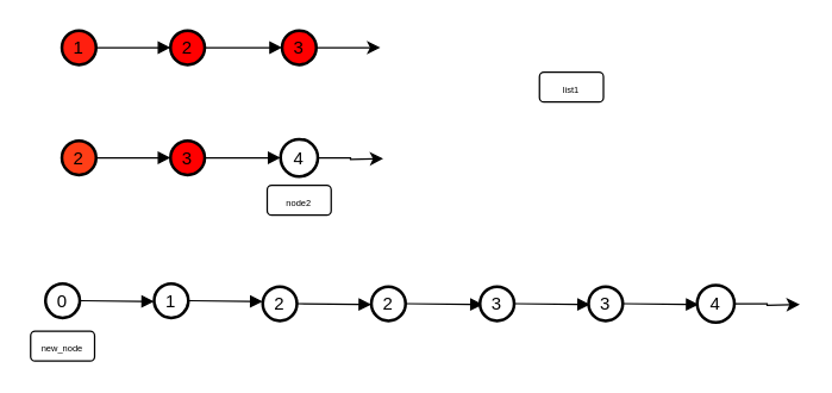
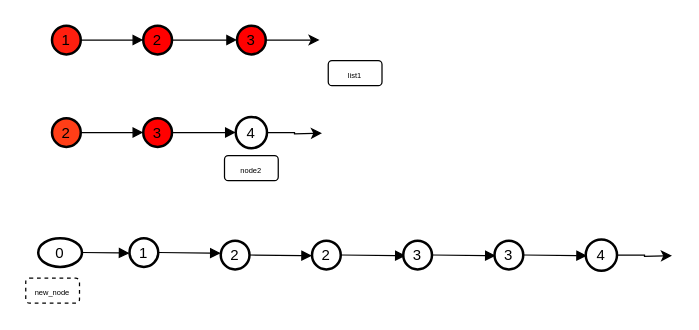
  <mxCell id="0" />
  <mxCell id="1" parent="0" />
  <mxCell id="2" value="1" style="ellipse;aspect=fixed;strokeWidth=2;whiteSpace=wrap;fillColor=#FF1F0F;" parent="1" vertex="1"><mxGeometry width="23" height="23" as="geometry" x="41" y="20" /></mxCell>
  <mxCell id="3" value="2" style="ellipse;aspect=fixed;strokeWidth=2;whiteSpace=wrap;fillColor=#FF0000;" parent="1" vertex="1"><mxGeometry x="114" width="23" height="23" as="geometry" y="20" /></mxCell>
  <mxCell id="4" style="edgeStyle=orthogonalEdgeStyle;rounded=0;orthogonalLoop=1;jettySize=auto;html=1;" edge="1" parent="1" source="5"><mxGeometry relative="1" as="geometry"><mxPoint x="255.048" y="31.5" as="targetPoint" /></mxGeometry></mxCell>
  <mxCell id="5" value="3" style="ellipse;aspect=fixed;strokeWidth=2;whiteSpace=wrap;fillColor=#FF0000;" parent="1" vertex="1"><mxGeometry x="189" width="23" height="23" as="geometry" y="20" /></mxCell>
  <mxCell id="6" value="2" style="ellipse;aspect=fixed;strokeWidth=2;whiteSpace=wrap;fillColor=#FF3E17;" parent="1" vertex="1"><mxGeometry y="94" width="23" height="23" as="geometry" x="41" /></mxCell>
  <mxCell id="7" value="3" style="ellipse;aspect=fixed;strokeWidth=2;whiteSpace=wrap;fillColor=#FF0000;" parent="1" vertex="1"><mxGeometry x="114" y="94" width="23" height="23" as="geometry" /></mxCell>
  <mxCell id="8" style="edgeStyle=orthogonalEdgeStyle;rounded=0;orthogonalLoop=1;jettySize=auto;html=1;" edge="1" parent="1" source="9"><mxGeometry relative="1" as="geometry"><mxPoint x="257" y="106" as="targetPoint" /></mxGeometry></mxCell>
  <mxCell id="9" value="4" style="ellipse;aspect=fixed;strokeWidth=2;whiteSpace=wrap;" parent="1" vertex="1"><mxGeometry x="188" y="93" width="25" height="25" as="geometry" /></mxCell>
  <mxCell id="10" value="" style="curved=1;startArrow=none;endArrow=block;exitX=1.017;exitY=0.508;entryX=0.017;entryY=0.508;" parent="1" source="2" target="3" edge="1"><mxGeometry relative="1" as="geometry"><Array as="points" /></mxGeometry></mxCell>
  <mxCell id="11" value="" style="curved=1;startArrow=none;endArrow=block;exitX=1.034;exitY=0.508;entryX=-0.018;entryY=0.508;" parent="1" source="3" target="5" edge="1"><mxGeometry relative="1" as="geometry"><Array as="points" /></mxGeometry></mxCell>
  <mxCell id="12" value="" style="curved=1;startArrow=none;endArrow=block;exitX=1.017;exitY=0.517;entryX=0.017;entryY=0.517;" parent="1" source="6" target="7" edge="1"><mxGeometry relative="1" as="geometry"><Array as="points" /></mxGeometry></mxCell>
  <mxCell id="13" value="" style="curved=1;startArrow=none;endArrow=block;exitX=1.034;exitY=0.517;entryX=-0.009;entryY=0.516;" parent="1" source="7" target="9" edge="1"><mxGeometry relative="1" as="geometry"><Array as="points" /></mxGeometry></mxCell>
- <mxCell id="14" value="&lt;font style=&quot;font-size: 6px;&quot;&gt;new_node&lt;/font&gt;" style="rounded=1;whiteSpace=wrap;html=1;" vertex="1" parent="1"><mxGeometry x="20" y="222" width="43" height="20" as="geometry" /></mxCell>
- <mxCell id="15" value="0" style="ellipse;aspect=fixed;strokeWidth=2;whiteSpace=wrap;" vertex="1" parent="1"><mxGeometry x="30" y="190" width="23" height="23" as="geometry" /></mxCell>
+ <mxCell id="14" value="&lt;font style=&quot;font-size: 6px;&quot;&gt;new_node&lt;/font&gt;" style="rounded=1;whiteSpace=wrap;html=1;dashed=1;" vertex="1" parent="1"><mxGeometry x="20" y="222" width="43" height="20" as="geometry" /></mxCell>
+ <mxCell id="15" value="0" style="ellipse;aspect=fixed;strokeWidth=2;whiteSpace=wrap;" vertex="1" parent="1"><mxGeometry x="30" y="190" width="35" height="23" as="geometry" /></mxCell>
  <mxCell id="16" value="" style="curved=1;startArrow=none;endArrow=block;exitX=1.017;exitY=0.517;entryX=0.017;entryY=0.517;" edge="1" source="15" parent="1"><mxGeometry relative="1" as="geometry"><Array as="points" /><mxPoint x="103" y="202" as="targetPoint" /></mxGeometry></mxCell>
  <mxCell id="17" value="1" style="ellipse;aspect=fixed;strokeWidth=2;whiteSpace=wrap;" vertex="1" parent="1"><mxGeometry x="103" y="190" width="23" height="23" as="geometry" /></mxCell>
  <mxCell id="18" value="" style="curved=1;startArrow=none;endArrow=block;exitX=1.017;exitY=0.508;entryX=0.017;entryY=0.508;" edge="1" source="17" parent="1"><mxGeometry relative="1" as="geometry"><Array as="points" /><mxPoint x="176" y="202" as="targetPoint" /></mxGeometry></mxCell>
- <mxCell id="19" value="&lt;font style=&quot;font-size: 6px;&quot;&gt;list1&lt;/font&gt;" style="rounded=1;whiteSpace=wrap;html=1;" vertex="1" parent="1"><mxGeometry x="362" y="48" width="43" height="20" as="geometry" /></mxCell>
+ <mxCell id="19" value="&lt;font style=&quot;font-size: 6px;&quot;&gt;list1&lt;/font&gt;" style="rounded=1;whiteSpace=wrap;html=1;" vertex="1" parent="1"><mxGeometry x="262" y="48" width="43" height="20" as="geometry" /></mxCell>
  <mxCell id="20" value="&lt;font style=&quot;font-size: 6px;&quot;&gt;node2&lt;/font&gt;" style="rounded=1;whiteSpace=wrap;html=1;" vertex="1" parent="1"><mxGeometry x="179" y="124" width="43" height="20" as="geometry" /></mxCell>
  <mxCell id="21" value="2" style="ellipse;aspect=fixed;strokeWidth=2;whiteSpace=wrap;" vertex="1" parent="1"><mxGeometry x="176" y="192" width="23" height="23" as="geometry" /></mxCell>
  <mxCell id="22" value="" style="curved=1;startArrow=none;endArrow=block;exitX=1.017;exitY=0.517;entryX=0.017;entryY=0.517;" edge="1" source="21" parent="1"><mxGeometry relative="1" as="geometry"><Array as="points" /><mxPoint x="249" y="204" as="targetPoint" /></mxGeometry></mxCell>
  <mxCell id="23" value="2" style="ellipse;aspect=fixed;strokeWidth=2;whiteSpace=wrap;" vertex="1" parent="1"><mxGeometry x="249" y="192" width="23" height="23" as="geometry" /></mxCell>
  <mxCell id="24" value="" style="curved=1;startArrow=none;endArrow=block;exitX=1.034;exitY=0.508;entryX=-0.018;entryY=0.508;" edge="1" source="23" parent="1"><mxGeometry relative="1" as="geometry"><Array as="points" /><mxPoint x="324" y="204" as="targetPoint" /></mxGeometry></mxCell>
  <mxCell id="25" value="3" style="ellipse;aspect=fixed;strokeWidth=2;whiteSpace=wrap;" vertex="1" parent="1"><mxGeometry x="322" y="192" width="23" height="23" as="geometry" /></mxCell>
  <mxCell id="26" value="" style="curved=1;startArrow=none;endArrow=block;exitX=1.034;exitY=0.517;entryX=-0.009;entryY=0.516;" edge="1" source="25" parent="1"><mxGeometry relative="1" as="geometry"><Array as="points" /><mxPoint x="396" y="204" as="targetPoint" /></mxGeometry></mxCell>
  <mxCell id="27" value="3" style="ellipse;aspect=fixed;strokeWidth=2;whiteSpace=wrap;" vertex="1" parent="1"><mxGeometry x="395" y="192" width="23" height="23" as="geometry" /></mxCell>
  <mxCell id="28" value="" style="curved=1;startArrow=none;endArrow=block;exitX=1.034;exitY=0.517;entryX=-0.009;entryY=0.516;" edge="1" source="27" parent="1"><mxGeometry relative="1" as="geometry"><Array as="points" /><mxPoint x="469" y="204" as="targetPoint" /></mxGeometry></mxCell>
  <mxCell id="29" style="edgeStyle=orthogonalEdgeStyle;rounded=0;orthogonalLoop=1;jettySize=auto;html=1;" edge="1" source="30" parent="1"><mxGeometry relative="1" as="geometry"><mxPoint x="537" y="204" as="targetPoint" /></mxGeometry></mxCell>
  <mxCell id="30" value="4" style="ellipse;aspect=fixed;strokeWidth=2;whiteSpace=wrap;" vertex="1" parent="1"><mxGeometry x="468" y="191" width="25" height="25" as="geometry" /></mxCell>
